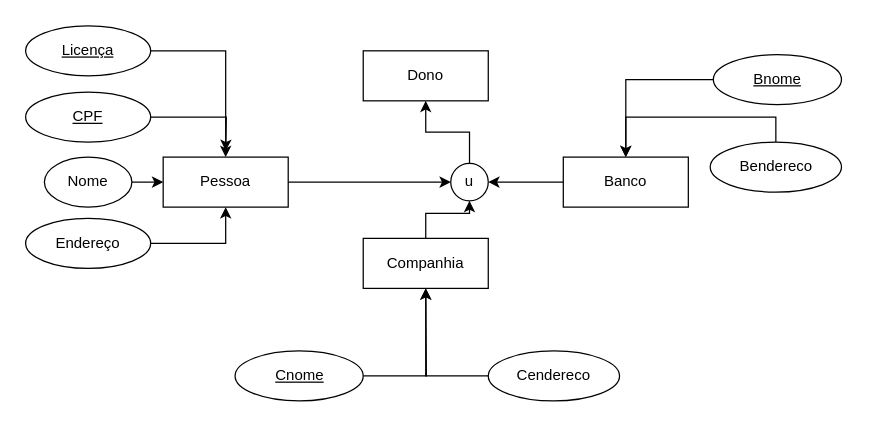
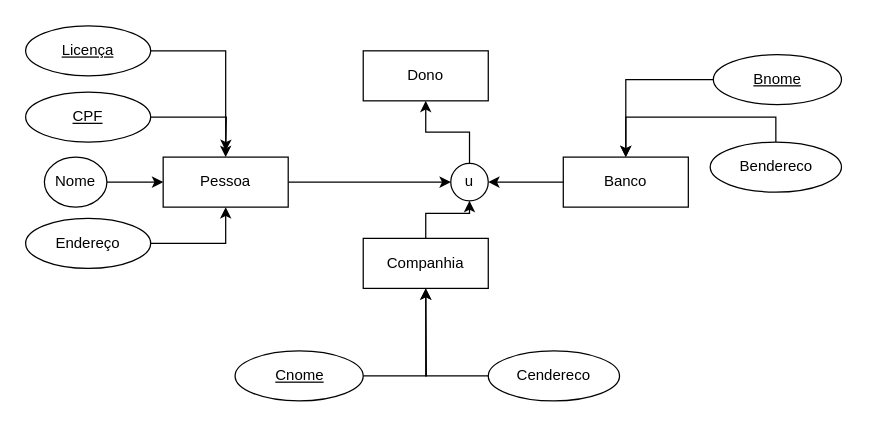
  <mxCell id="0" />
  <mxCell id="1" parent="0" />
  <mxCell id="2" style="edgeStyle=orthogonalEdgeStyle;rounded=0;orthogonalLoop=1;jettySize=auto;html=1;exitX=1;exitY=0.5;exitDx=0;exitDy=0;entryX=0;entryY=0.5;entryDx=0;entryDy=0;" edge="1" parent="1" source="3" target="9"><mxGeometry relative="1" as="geometry" /></mxCell>
  <mxCell id="3" value="Pessoa" style="whiteSpace=wrap;html=1;align=center;" vertex="1" parent="1"><mxGeometry x="130" y="125" width="100" height="40" as="geometry" /></mxCell>
  <mxCell id="4" style="edgeStyle=orthogonalEdgeStyle;rounded=0;orthogonalLoop=1;jettySize=auto;html=1;exitX=0;exitY=0.5;exitDx=0;exitDy=0;entryX=1;entryY=0.5;entryDx=0;entryDy=0;" edge="1" parent="1" source="5" target="9"><mxGeometry relative="1" as="geometry" /></mxCell>
  <mxCell id="5" value="Banco" style="whiteSpace=wrap;html=1;align=center;" vertex="1" parent="1"><mxGeometry x="450" y="125" width="100" height="40" as="geometry" /></mxCell>
  <mxCell id="6" style="edgeStyle=orthogonalEdgeStyle;rounded=0;orthogonalLoop=1;jettySize=auto;html=1;exitX=0.5;exitY=0;exitDx=0;exitDy=0;" edge="1" parent="1" source="7" target="9"><mxGeometry relative="1" as="geometry" /></mxCell>
  <mxCell id="7" value="Companhia" style="whiteSpace=wrap;html=1;align=center;" vertex="1" parent="1"><mxGeometry x="290" y="190" width="100" height="40" as="geometry" /></mxCell>
  <mxCell id="8" style="edgeStyle=orthogonalEdgeStyle;rounded=0;orthogonalLoop=1;jettySize=auto;html=1;exitX=0.5;exitY=0;exitDx=0;exitDy=0;" edge="1" parent="1" source="9" target="11"><mxGeometry relative="1" as="geometry" /></mxCell>
  <mxCell id="9" value="u" style="ellipse;whiteSpace=wrap;html=1;aspect=fixed;" vertex="1" parent="1"><mxGeometry x="360" y="130" width="30" height="30" as="geometry" /></mxCell>
  <mxCell id="10" style="edgeStyle=orthogonalEdgeStyle;rounded=0;orthogonalLoop=1;jettySize=auto;html=1;exitX=0.5;exitY=1;exitDx=0;exitDy=0;" edge="1" parent="1" source="9" target="9"><mxGeometry relative="1" as="geometry" /></mxCell>
  <mxCell id="11" value="Dono" style="whiteSpace=wrap;html=1;align=center;" vertex="1" parent="1"><mxGeometry x="290" y="40" width="100" height="40" as="geometry" /></mxCell>
  <mxCell id="12" style="edgeStyle=orthogonalEdgeStyle;rounded=0;orthogonalLoop=1;jettySize=auto;html=1;exitX=1;exitY=0.5;exitDx=0;exitDy=0;entryX=0.5;entryY=0;entryDx=0;entryDy=0;" edge="1" parent="1" source="13" target="3"><mxGeometry relative="1" as="geometry" /></mxCell>
  <mxCell id="13" value="Licença" style="ellipse;whiteSpace=wrap;html=1;align=center;fontStyle=4;" vertex="1" parent="1"><mxGeometry x="20" y="20" width="100" height="40" as="geometry" /></mxCell>
  <mxCell id="14" style="edgeStyle=orthogonalEdgeStyle;rounded=0;orthogonalLoop=1;jettySize=auto;html=1;exitX=1;exitY=0.5;exitDx=0;exitDy=0;" edge="1" parent="1" source="15"><mxGeometry relative="1" as="geometry"><mxPoint x="180" y="120" as="targetPoint" /></mxGeometry></mxCell>
  <mxCell id="15" value="CPF" style="ellipse;whiteSpace=wrap;html=1;align=center;fontStyle=4;" vertex="1" parent="1"><mxGeometry x="20" y="73" width="100" height="40" as="geometry" /></mxCell>
  <mxCell id="16" style="edgeStyle=orthogonalEdgeStyle;rounded=0;orthogonalLoop=1;jettySize=auto;html=1;exitX=1;exitY=0.5;exitDx=0;exitDy=0;entryX=0;entryY=0.5;entryDx=0;entryDy=0;" edge="1" parent="1" source="17" target="3"><mxGeometry relative="1" as="geometry" /></mxCell>
- <mxCell id="17" value="Nome" style="ellipse;whiteSpace=wrap;html=1;align=center;" vertex="1" parent="1"><mxGeometry x="35" y="125" width="70" height="40" as="geometry" /></mxCell>
+ <mxCell id="17" value="Nome" style="ellipse;whiteSpace=wrap;html=1;align=center;" vertex="1" parent="1"><mxGeometry x="35" y="125" width="50" height="40" as="geometry" /></mxCell>
  <mxCell id="18" style="edgeStyle=orthogonalEdgeStyle;rounded=0;orthogonalLoop=1;jettySize=auto;html=1;exitX=1;exitY=0.5;exitDx=0;exitDy=0;" edge="1" parent="1" source="19" target="3"><mxGeometry relative="1" as="geometry" /></mxCell>
  <mxCell id="19" value="Endereço" style="ellipse;whiteSpace=wrap;html=1;align=center;" vertex="1" parent="1"><mxGeometry x="20" y="174" width="100" height="40" as="geometry" /></mxCell>
  <mxCell id="20" style="edgeStyle=orthogonalEdgeStyle;rounded=0;orthogonalLoop=1;jettySize=auto;html=1;exitX=0;exitY=0.5;exitDx=0;exitDy=0;entryX=0.5;entryY=0;entryDx=0;entryDy=0;" edge="1" parent="1" source="21" target="5"><mxGeometry relative="1" as="geometry" /></mxCell>
  <mxCell id="21" value="Bnome" style="ellipse;whiteSpace=wrap;html=1;align=center;fontStyle=4;" vertex="1" parent="1"><mxGeometry x="570" y="43" width="102.5" height="40" as="geometry" /></mxCell>
  <mxCell id="22" style="edgeStyle=orthogonalEdgeStyle;rounded=0;orthogonalLoop=1;jettySize=auto;html=1;exitX=0.5;exitY=0;exitDx=0;exitDy=0;entryX=0.5;entryY=0;entryDx=0;entryDy=0;" edge="1" parent="1" source="23" target="5"><mxGeometry relative="1" as="geometry" /></mxCell>
  <mxCell id="23" value="Bendereco" style="ellipse;whiteSpace=wrap;html=1;align=center;" vertex="1" parent="1"><mxGeometry x="567.5" y="113" width="105" height="40" as="geometry" /></mxCell>
  <mxCell id="24" style="edgeStyle=orthogonalEdgeStyle;rounded=0;orthogonalLoop=1;jettySize=auto;html=1;exitX=1;exitY=0.5;exitDx=0;exitDy=0;" edge="1" parent="1" source="25"><mxGeometry relative="1" as="geometry"><mxPoint x="340" y="230" as="targetPoint" /></mxGeometry></mxCell>
  <mxCell id="25" value="Cnome" style="ellipse;whiteSpace=wrap;html=1;align=center;fontStyle=4;" vertex="1" parent="1"><mxGeometry x="187.5" y="280" width="102.5" height="40" as="geometry" /></mxCell>
  <mxCell id="26" style="edgeStyle=orthogonalEdgeStyle;rounded=0;orthogonalLoop=1;jettySize=auto;html=1;exitX=0;exitY=0.5;exitDx=0;exitDy=0;entryX=0.5;entryY=1;entryDx=0;entryDy=0;" edge="1" parent="1" source="27" target="7"><mxGeometry relative="1" as="geometry" /></mxCell>
  <mxCell id="27" value="Cendereco" style="ellipse;whiteSpace=wrap;html=1;align=center;" vertex="1" parent="1"><mxGeometry x="390" y="280" width="105" height="40" as="geometry" /></mxCell>
